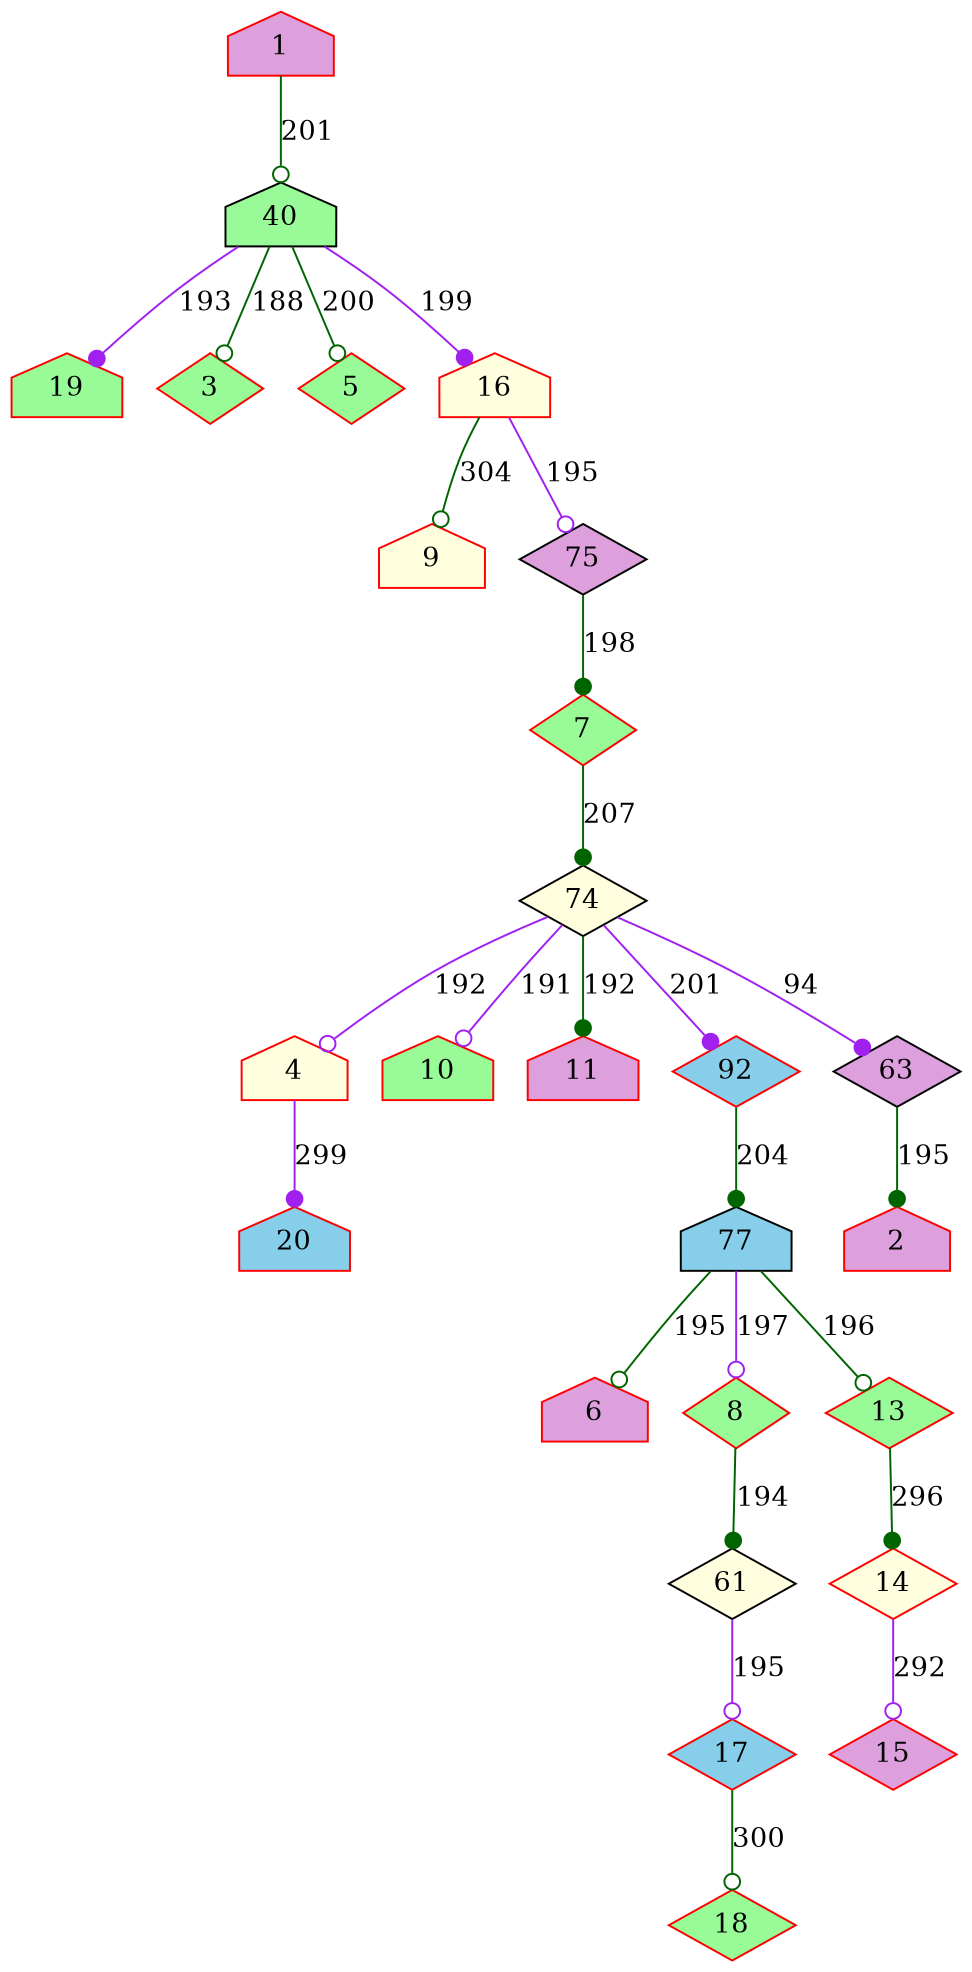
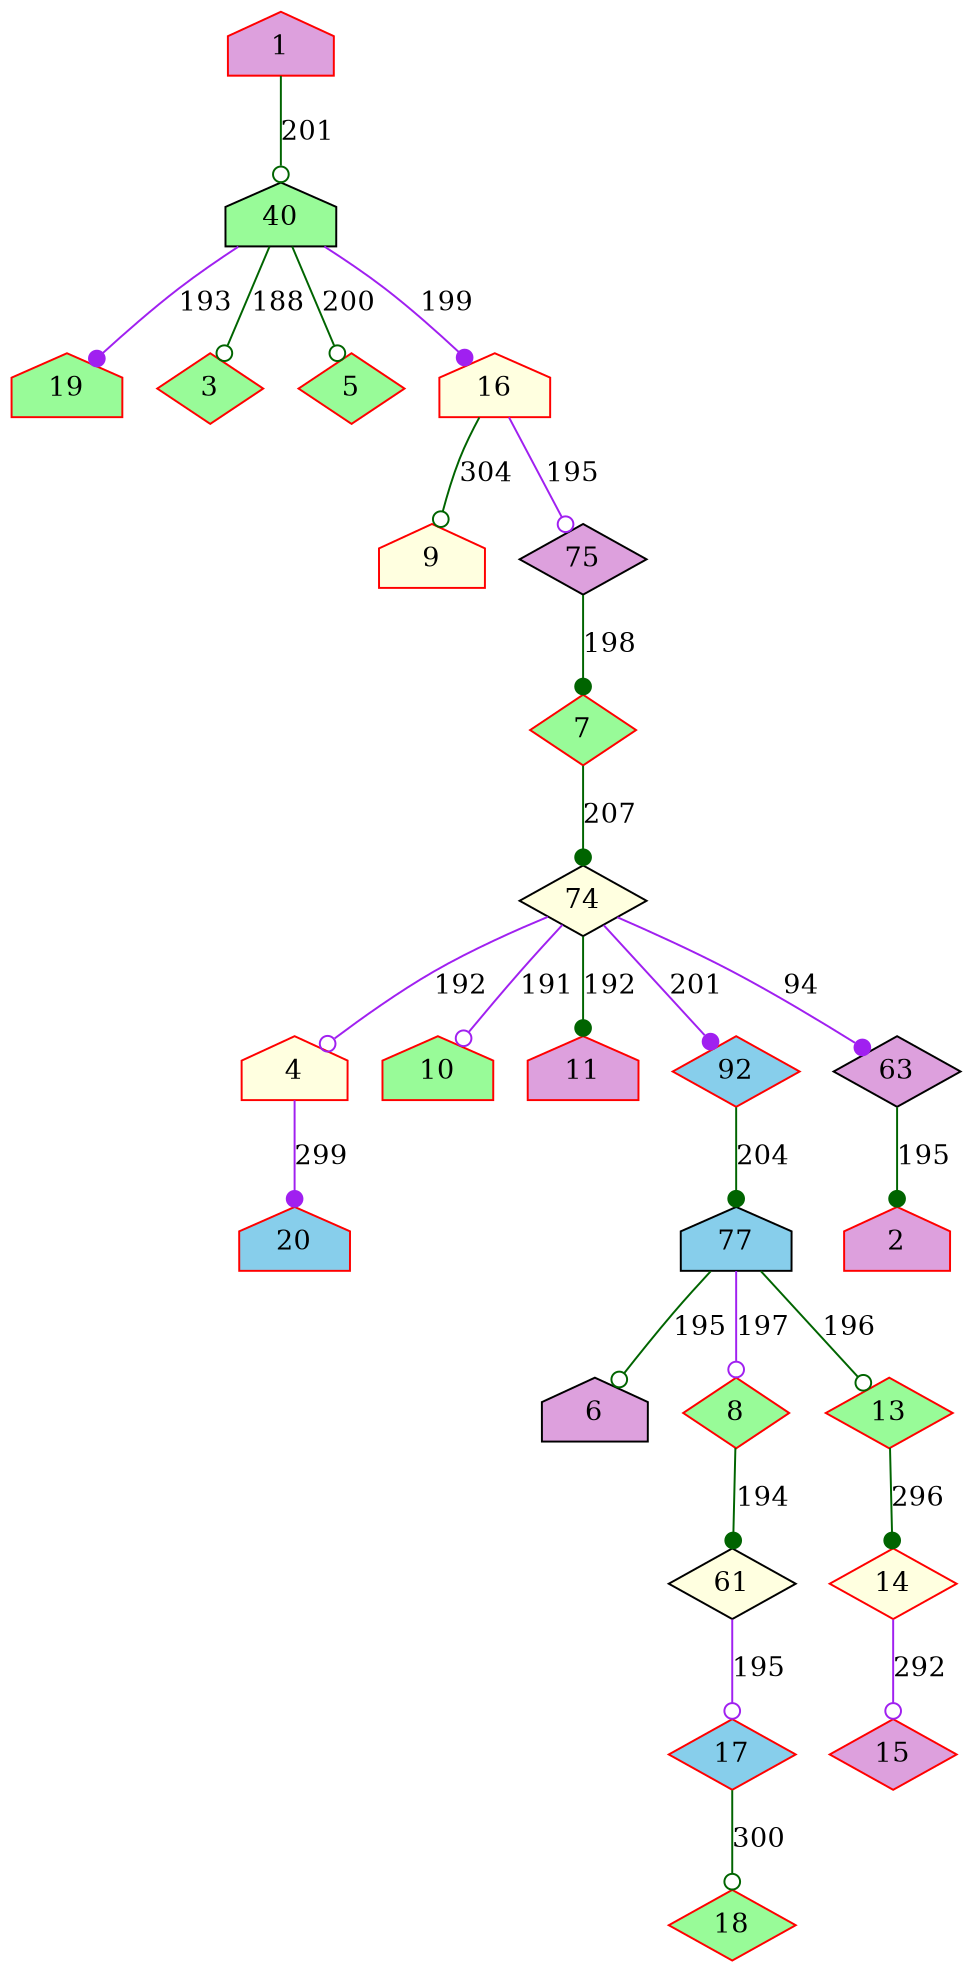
  digraph {
    node [color=red fillcolor=palegreen shape=diamond style=filled]
    edge [arrowhead=odot color=darkgreen]
    1 [fillcolor=plum shape=house]
    40 [color=black shape=house]
    19 [shape=house]
    3
    5
    16 [fillcolor=lightyellow shape=house]
    9 [fillcolor=lightyellow shape=house]
    75 [color=black fillcolor=plum]
    7
    74 [color=black fillcolor=lightyellow]
    4 [fillcolor=lightyellow shape=house]
    10 [shape=house]
    11 [fillcolor=plum shape=house]
    n14 [fillcolor=skyblue label=92]
    63 [color=black fillcolor=plum]
    20 [fillcolor=skyblue shape=house]
    77 [color=black fillcolor=skyblue shape=house]
    2 [fillcolor=plum shape=house]
-   6 [fillcolor=plum shape=house]
+   6 [color=black fillcolor=plum shape=house]
    8
    13
    61 [color=black fillcolor=lightyellow]
    14 [fillcolor=lightyellow]
    17 [fillcolor=skyblue]
    18
    15 [fillcolor=plum]
    1 -> 40 [label=201]
    40 -> 19 [arrowhead=dot color=purple label=193]
    40 -> 3 [label=188]
    40 -> 5 [label=200]
    40 -> 16 [arrowhead=dot color=purple label=199]
    16 -> 9 [label=304]
    16 -> 75 [color=purple label=195]
    75 -> 7 [arrowhead=dot label=198]
    7 -> 74 [arrowhead=dot label=207]
    74 -> 4 [color=purple label=192]
    74 -> 10 [color=purple label=191]
    74 -> 11 [arrowhead=dot label=192]
    74 -> n14 [arrowhead=dot color=purple label=201]
    74 -> 63 [arrowhead=dot color=purple label=94]
    4 -> 20 [arrowhead=dot color=purple label=299]
    n14 -> 77 [arrowhead=dot label=204]
    63 -> 2 [arrowhead=dot label=195]
    77 -> 6 [label=195]
    77 -> 8 [color=purple label=197]
    77 -> 13 [label=196]
    8 -> 61 [arrowhead=dot label=194]
    13 -> 14 [arrowhead=dot label=296]
    61 -> 17 [color=purple label=195]
    14 -> 15 [color=purple label=292]
    17 -> 18 [label=300]
  }
